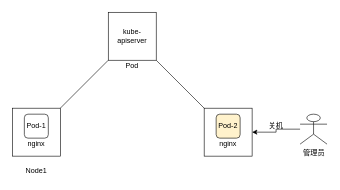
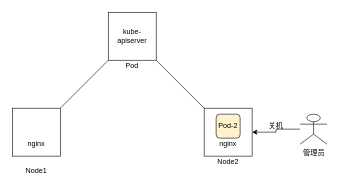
  <mxCell id="0" />
  <mxCell id="1" parent="0" />
  <mxCell id="2" value="kube-apiserver" style="whiteSpace=wrap;html=1;aspect=fixed;" vertex="1" parent="1"><mxGeometry x="180" y="20" width="80" height="80" as="geometry" /></mxCell>
  <mxCell id="3" value="" style="whiteSpace=wrap;html=1;aspect=fixed;" vertex="1" parent="1"><mxGeometry x="20" y="180" width="80" height="80" as="geometry" /></mxCell>
  <mxCell id="4" value="" style="whiteSpace=wrap;html=1;aspect=fixed;" vertex="1" parent="1"><mxGeometry x="340" y="180" width="80" height="80" as="geometry" /></mxCell>
  <mxCell id="5" value="Pod" style="text;html=1;strokeColor=none;fillColor=none;align=center;verticalAlign=middle;whiteSpace=wrap;rounded=0;" vertex="1" parent="1"><mxGeometry x="200" y="100" width="40" height="20" as="geometry" /></mxCell>
  <mxCell id="6" value="Node1" style="text;html=1;strokeColor=none;fillColor=none;align=center;verticalAlign=middle;whiteSpace=wrap;rounded=0;" vertex="1" parent="1"><mxGeometry x="40" y="275" width="40" height="20" as="geometry" /></mxCell>
+ <mxCell id="7" value="Node2" style="text;html=1;strokeColor=none;fillColor=none;align=center;verticalAlign=middle;whiteSpace=wrap;rounded=0;" vertex="1" parent="1"><mxGeometry x="360" y="260" width="40" height="20" as="geometry" /></mxCell>
  <mxCell id="8" value="" style="edgeStyle=orthogonalEdgeStyle;rounded=0;orthogonalLoop=1;jettySize=auto;html=1;" edge="1" parent="1"><mxGeometry relative="1" as="geometry"><mxPoint x="410" y="100" as="targetPoint" /></mxGeometry></mxCell>
  <mxCell id="9" value="" style="endArrow=none;html=1;entryX=0;entryY=1;entryDx=0;entryDy=0;exitX=1;exitY=0;exitDx=0;exitDy=0;" edge="1" parent="1" source="3" target="2"><mxGeometry width="50" height="50" relative="1" as="geometry"><mxPoint x="110" y="180" as="sourcePoint" /><mxPoint x="180" y="110" as="targetPoint" /></mxGeometry></mxCell>
  <mxCell id="10" value="" style="endArrow=none;html=1;exitX=0;exitY=0;exitDx=0;exitDy=0;exitPerimeter=0;entryX=1;entryY=1;entryDx=0;entryDy=0;" edge="1" parent="1" source="4" target="2"><mxGeometry width="50" height="50" relative="1" as="geometry"><mxPoint x="330" y="170" as="sourcePoint" /><mxPoint x="271" y="110" as="targetPoint" /></mxGeometry></mxCell>
- <mxCell id="11" value="Pod-1" style="rounded=1;whiteSpace=wrap;html=1;" vertex="1" parent="1"><mxGeometry x="40" y="190" width="40" height="40" as="geometry" /></mxCell>
  <mxCell id="12" value="Pod-2" style="rounded=1;whiteSpace=wrap;html=1;fillColor=#fff2cc;" vertex="1" parent="1"><mxGeometry x="360" y="190" width="40" height="40" as="geometry" /></mxCell>
  <mxCell id="13" style="edgeStyle=orthogonalEdgeStyle;rounded=0;orthogonalLoop=1;jettySize=auto;html=1;entryX=1;entryY=0.5;entryDx=0;entryDy=0;" edge="1" parent="1" source="14" target="4"><mxGeometry relative="1" as="geometry" /></mxCell>
  <mxCell id="14" value="管理员" style="shape=umlActor;verticalLabelPosition=bottom;labelBackgroundColor=#ffffff;verticalAlign=top;html=1;outlineConnect=0;" vertex="1" parent="1"><mxGeometry x="500" y="190" width="45" height="50" as="geometry" /></mxCell>
  <mxCell id="15" value="关机" style="text;html=1;strokeColor=none;fillColor=none;align=center;verticalAlign=middle;whiteSpace=wrap;rounded=0;" vertex="1" parent="1"><mxGeometry x="440" y="200" width="40" height="20" as="geometry" /></mxCell>
  <mxCell id="16" value="nginx" style="text;html=1;strokeColor=none;fillColor=none;align=center;verticalAlign=middle;whiteSpace=wrap;rounded=0;" vertex="1" parent="1"><mxGeometry x="40" y="230" width="40" height="20" as="geometry" /></mxCell>
  <mxCell id="17" value="nginx" style="text;html=1;strokeColor=none;fillColor=none;align=center;verticalAlign=middle;whiteSpace=wrap;rounded=0;" vertex="1" parent="1"><mxGeometry x="360" y="230" width="40" height="20" as="geometry" /></mxCell>
